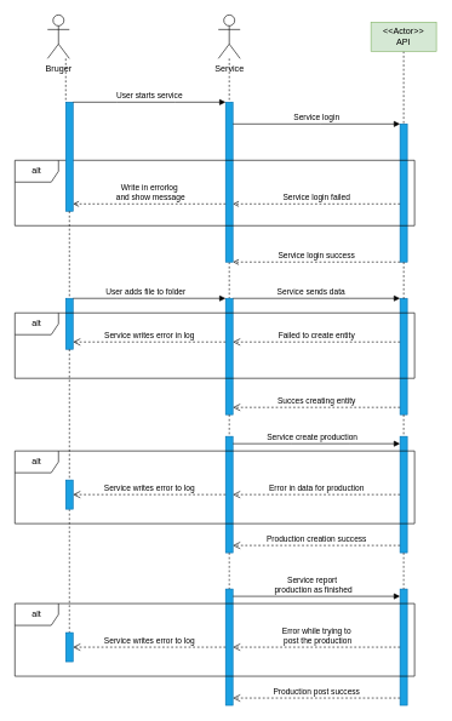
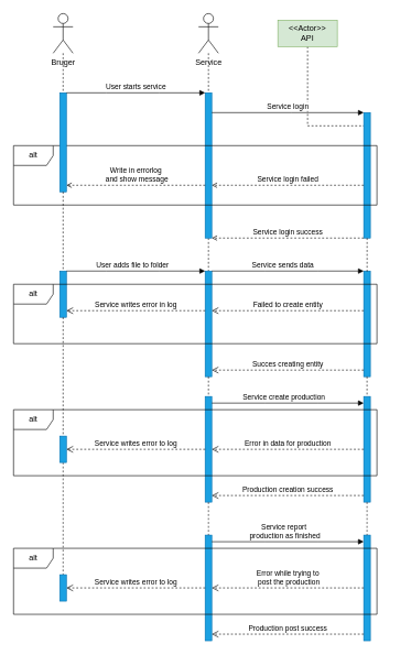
  <mxCell id="0" />
  <mxCell id="1" parent="0" />
  <mxCell id="2" style="edgeStyle=orthogonalEdgeStyle;rounded=0;orthogonalLoop=1;jettySize=auto;html=1;endArrow=none;endFill=0;dashed=1;" parent="1" source="3" target="7" edge="1"><mxGeometry relative="1" as="geometry"><Array as="points"><mxPoint x="315" y="170" /><mxPoint x="315" y="170" /></Array></mxGeometry></mxCell>
  <mxCell id="3" value="Service" style="shape=umlActor;verticalLabelPosition=bottom;verticalAlign=top;html=1;outlineConnect=0;" parent="1" vertex="1"><mxGeometry x="300" y="20" width="30" height="60" as="geometry" /></mxCell>
  <mxCell id="4" style="edgeStyle=orthogonalEdgeStyle;rounded=0;orthogonalLoop=1;jettySize=auto;html=1;dashed=1;endArrow=none;endFill=0;" parent="1" source="5" target="8" edge="1"><mxGeometry relative="1" as="geometry"><Array as="points"><mxPoint x="555" y="190" /><mxPoint x="555" y="190" /></Array></mxGeometry></mxCell>
- <mxCell id="5" value="&amp;lt;&amp;lt;Actor&amp;gt;&amp;gt;&lt;br&gt;API" style="rounded=0;whiteSpace=wrap;html=1;fillColor=#d5e8d4;strokeColor=#82b366;" parent="1" vertex="1"><mxGeometry x="510" y="30" width="90" height="40" as="geometry" /></mxCell>
+ <mxCell id="5" value="&amp;lt;&amp;lt;Actor&amp;gt;&amp;gt;&lt;br&gt;API" style="rounded=0;whiteSpace=wrap;html=1;fillColor=#d5e8d4;strokeColor=#82b366;" parent="1" vertex="1"><mxGeometry x="420" y="30" width="90" height="40" as="geometry" /></mxCell>
  <mxCell id="6" style="edgeStyle=orthogonalEdgeStyle;rounded=0;orthogonalLoop=1;jettySize=auto;html=1;curved=0;endArrow=none;endFill=0;dashed=1;" parent="1" source="7" target="20" edge="1"><mxGeometry relative="1" as="geometry"><Array as="points"><mxPoint x="315" y="450" /><mxPoint x="315" y="450" /></Array></mxGeometry></mxCell>
  <mxCell id="7" value="" style="html=1;points=[[0,0,0,0,5],[0,1,0,0,-5],[1,0,0,0,5],[1,1,0,0,-5]];perimeter=orthogonalPerimeter;outlineConnect=0;targetShapes=umlLifeline;portConstraint=eastwest;newEdgeStyle={&quot;curved&quot;:0,&quot;rounded&quot;:0};fillColor=#1ba1e2;strokeColor=#006EAF;fontColor=#ffffff;" parent="1" vertex="1"><mxGeometry x="310" y="140" width="10" height="220" as="geometry" /></mxCell>
  <mxCell id="8" value="" style="html=1;points=[[0,0,0,0,5],[0,1,0,0,-5],[1,0,0,0,5],[1,1,0,0,-5]];perimeter=orthogonalPerimeter;outlineConnect=0;targetShapes=umlLifeline;portConstraint=eastwest;newEdgeStyle={&quot;curved&quot;:0,&quot;rounded&quot;:0};fillColor=#1ba1e2;strokeColor=#006EAF;fontColor=#ffffff;" parent="1" vertex="1"><mxGeometry x="550" y="170" width="10" height="190" as="geometry" /></mxCell>
  <mxCell id="9" value="Service login" style="html=1;verticalAlign=bottom;endArrow=block;curved=0;rounded=0;" parent="1" source="7" target="8" edge="1"><mxGeometry width="80" relative="1" as="geometry"><mxPoint x="550" y="220" as="sourcePoint" /><mxPoint x="630" y="220" as="targetPoint" /><Array as="points"><mxPoint x="440" y="170" /></Array></mxGeometry></mxCell>
  <mxCell id="10" value="alt" style="shape=umlFrame;whiteSpace=wrap;html=1;pointerEvents=0;" parent="1" vertex="1"><mxGeometry x="20" y="220" width="550" height="90" as="geometry" /></mxCell>
  <mxCell id="11" value="Service login failed" style="html=1;verticalAlign=bottom;endArrow=open;curved=0;rounded=0;dashed=1;endFill=0;" parent="1" source="8" target="7" edge="1"><mxGeometry width="80" relative="1" as="geometry"><mxPoint x="330" y="180" as="sourcePoint" /><mxPoint x="560" y="180" as="targetPoint" /><Array as="points"><mxPoint x="520" y="280" /></Array></mxGeometry></mxCell>
  <mxCell id="12" value="" style="html=1;points=[[0,0,0,0,5],[0,1,0,0,-5],[1,0,0,0,5],[1,1,0,0,-5]];perimeter=orthogonalPerimeter;outlineConnect=0;targetShapes=umlLifeline;portConstraint=eastwest;newEdgeStyle={&quot;curved&quot;:0,&quot;rounded&quot;:0};fillColor=#1ba1e2;strokeColor=#006EAF;fontColor=#ffffff;" parent="1" vertex="1"><mxGeometry x="90" y="140" width="10" height="150" as="geometry" /></mxCell>
  <mxCell id="13" value="User starts service" style="html=1;verticalAlign=bottom;endArrow=block;curved=0;rounded=0;" parent="1" source="12" target="7" edge="1"><mxGeometry width="80" relative="1" as="geometry"><mxPoint x="330" y="180" as="sourcePoint" /><mxPoint x="560" y="180" as="targetPoint" /><Array as="points"><mxPoint x="160" y="140" /><mxPoint x="240" y="140" /></Array></mxGeometry></mxCell>
  <mxCell id="14" value="Write in errorlog&lt;br&gt;&amp;nbsp;and show message" style="html=1;verticalAlign=bottom;endArrow=open;curved=0;rounded=0;dashed=1;endFill=0;" parent="1" edge="1"><mxGeometry width="80" relative="1" as="geometry"><mxPoint x="310" y="280" as="sourcePoint" /><mxPoint x="100" y="280" as="targetPoint" /><Array as="points"><mxPoint x="310" y="280" /></Array></mxGeometry></mxCell>
  <mxCell id="15" value="Service login success" style="html=1;verticalAlign=bottom;endArrow=open;curved=0;rounded=0;dashed=1;endFill=0;" parent="1" edge="1"><mxGeometry width="80" relative="1" as="geometry"><mxPoint x="550" y="360" as="sourcePoint" /><mxPoint x="320" y="360" as="targetPoint" /><Array as="points"><mxPoint x="520" y="360" /></Array></mxGeometry></mxCell>
  <mxCell id="16" style="edgeStyle=orthogonalEdgeStyle;rounded=0;orthogonalLoop=1;jettySize=auto;html=1;curved=0;dashed=1;endArrow=none;endFill=0;" parent="1" source="12" target="17" edge="1"><mxGeometry relative="1" as="geometry"><mxPoint x="390" y="504.5" as="targetPoint" /><mxPoint x="100" y="330" as="sourcePoint" /><Array as="points"><mxPoint x="95" y="400" /><mxPoint x="95" y="400" /></Array></mxGeometry></mxCell>
  <mxCell id="17" value="" style="html=1;points=[[0,0,0,0,5],[0,1,0,0,-5],[1,0,0,0,5],[1,1,0,0,-5]];perimeter=orthogonalPerimeter;outlineConnect=0;targetShapes=umlLifeline;portConstraint=eastwest;newEdgeStyle={&quot;curved&quot;:0,&quot;rounded&quot;:0};fillColor=#1ba1e2;strokeColor=#006EAF;fontColor=#ffffff;" parent="1" vertex="1"><mxGeometry x="90" y="410" width="10" height="70" as="geometry" /></mxCell>
  <mxCell id="18" style="edgeStyle=orthogonalEdgeStyle;rounded=0;orthogonalLoop=1;jettySize=auto;html=1;endArrow=none;endFill=0;dashed=1;" parent="1" source="19" target="12" edge="1"><mxGeometry relative="1" as="geometry"><Array as="points"><mxPoint x="95" y="160" /><mxPoint x="95" y="160" /></Array></mxGeometry></mxCell>
- <mxCell id="19" value="Bruger" style="shape=umlActor;verticalLabelPosition=bottom;verticalAlign=top;html=1;outlineConnect=0;" parent="1" vertex="1"><mxGeometry x="65" y="20" width="30" height="60" as="geometry" /></mxCell>
+ <mxCell id="19" value="Bruger" style="shape=umlActor;verticalLabelPosition=bottom;verticalAlign=top;html=1;outlineConnect=0;" parent="1" vertex="1"><mxGeometry x="80" y="20" width="30" height="60" as="geometry" /></mxCell>
  <mxCell id="20" value="" style="html=1;points=[[0,0,0,0,5],[0,1,0,0,-5],[1,0,0,0,5],[1,1,0,0,-5]];perimeter=orthogonalPerimeter;outlineConnect=0;targetShapes=umlLifeline;portConstraint=eastwest;newEdgeStyle={&quot;curved&quot;:0,&quot;rounded&quot;:0};fillColor=#1ba1e2;strokeColor=#006EAF;fontColor=#ffffff;" parent="1" vertex="1"><mxGeometry x="310" y="410" width="10" height="160" as="geometry" /></mxCell>
  <mxCell id="21" value="" style="html=1;points=[[0,0,0,0,5],[0,1,0,0,-5],[1,0,0,0,5],[1,1,0,0,-5]];perimeter=orthogonalPerimeter;outlineConnect=0;targetShapes=umlLifeline;portConstraint=eastwest;newEdgeStyle={&quot;curved&quot;:0,&quot;rounded&quot;:0};fillColor=#1ba1e2;strokeColor=#006EAF;fontColor=#ffffff;" parent="1" vertex="1"><mxGeometry x="550" y="410" width="10" height="160" as="geometry" /></mxCell>
  <mxCell id="22" style="edgeStyle=orthogonalEdgeStyle;rounded=0;orthogonalLoop=1;jettySize=auto;html=1;curved=0;entryX=0.507;entryY=0.004;entryDx=0;entryDy=0;entryPerimeter=0;endArrow=none;endFill=0;dashed=1;" parent="1" source="8" target="21" edge="1"><mxGeometry relative="1" as="geometry"><Array as="points"><mxPoint x="555" y="330" /><mxPoint x="555" y="330" /></Array></mxGeometry></mxCell>
  <mxCell id="23" value="User adds file to folder" style="html=1;verticalAlign=bottom;endArrow=block;curved=0;rounded=0;" parent="1" edge="1"><mxGeometry x="-0.048" width="80" relative="1" as="geometry"><mxPoint x="100" y="410" as="sourcePoint" /><mxPoint x="310" y="410" as="targetPoint" /><Array as="points"><mxPoint x="160" y="410" /><mxPoint x="240" y="410" /></Array><mxPoint as="offset" /></mxGeometry></mxCell>
  <mxCell id="24" value="Service sends data&amp;nbsp;" style="html=1;verticalAlign=bottom;endArrow=block;curved=0;rounded=0;" parent="1" source="20" edge="1"><mxGeometry x="-0.048" width="80" relative="1" as="geometry"><mxPoint x="340" y="410" as="sourcePoint" /><mxPoint x="550" y="410" as="targetPoint" /><Array as="points"><mxPoint x="400" y="410" /><mxPoint x="480" y="410" /></Array><mxPoint as="offset" /></mxGeometry></mxCell>
  <mxCell id="25" value="Failed to create entity" style="html=1;verticalAlign=bottom;endArrow=open;dashed=1;endSize=8;curved=0;rounded=0;" parent="1" edge="1"><mxGeometry relative="1" as="geometry"><mxPoint x="550" y="470" as="sourcePoint" /><mxPoint x="320" y="470" as="targetPoint" /></mxGeometry></mxCell>
  <mxCell id="26" value="alt" style="shape=umlFrame;whiteSpace=wrap;html=1;pointerEvents=0;" parent="1" vertex="1"><mxGeometry x="20" y="430" width="550" height="90" as="geometry" /></mxCell>
  <mxCell id="27" value="Service writes error in log" style="html=1;verticalAlign=bottom;endArrow=open;dashed=1;endSize=8;curved=0;rounded=0;" parent="1" edge="1"><mxGeometry relative="1" as="geometry"><mxPoint x="310" y="470" as="sourcePoint" /><mxPoint x="100" y="470" as="targetPoint" /></mxGeometry></mxCell>
  <mxCell id="28" value="Succes creating entity" style="html=1;verticalAlign=bottom;endArrow=open;dashed=1;endSize=8;curved=0;rounded=0;" parent="1" edge="1"><mxGeometry relative="1" as="geometry"><mxPoint x="550" y="560" as="sourcePoint" /><mxPoint x="320" y="560" as="targetPoint" /></mxGeometry></mxCell>
  <mxCell id="29" value="" style="html=1;points=[[0,0,0,0,5],[0,1,0,0,-5],[1,0,0,0,5],[1,1,0,0,-5]];perimeter=orthogonalPerimeter;outlineConnect=0;targetShapes=umlLifeline;portConstraint=eastwest;newEdgeStyle={&quot;curved&quot;:0,&quot;rounded&quot;:0};fillColor=#1ba1e2;strokeColor=#006EAF;fontColor=#ffffff;" parent="1" vertex="1"><mxGeometry x="310" y="600" width="10" height="160" as="geometry" /></mxCell>
  <mxCell id="30" style="edgeStyle=orthogonalEdgeStyle;rounded=0;orthogonalLoop=1;jettySize=auto;html=1;curved=0;endArrow=none;endFill=0;dashed=1;" parent="1" source="20" target="29" edge="1"><mxGeometry relative="1" as="geometry"><mxPoint x="325" y="370" as="sourcePoint" /><mxPoint x="325" y="420" as="targetPoint" /><Array as="points"><mxPoint x="315" y="550" /><mxPoint x="315" y="550" /></Array></mxGeometry></mxCell>
  <mxCell id="31" value="Service create production" style="html=1;verticalAlign=bottom;endArrow=block;curved=0;rounded=0;" parent="1" edge="1"><mxGeometry x="-0.048" width="80" relative="1" as="geometry"><mxPoint x="320" y="610" as="sourcePoint" /><mxPoint x="550" y="610" as="targetPoint" /><Array as="points"><mxPoint x="400" y="610" /><mxPoint x="480" y="610" /></Array><mxPoint as="offset" /></mxGeometry></mxCell>
  <mxCell id="32" value="" style="html=1;points=[[0,0,0,0,5],[0,1,0,0,-5],[1,0,0,0,5],[1,1,0,0,-5]];perimeter=orthogonalPerimeter;outlineConnect=0;targetShapes=umlLifeline;portConstraint=eastwest;newEdgeStyle={&quot;curved&quot;:0,&quot;rounded&quot;:0};fillColor=#1ba1e2;strokeColor=#006EAF;fontColor=#ffffff;" parent="1" vertex="1"><mxGeometry x="550" y="600" width="10" height="160" as="geometry" /></mxCell>
  <mxCell id="33" style="edgeStyle=orthogonalEdgeStyle;rounded=0;orthogonalLoop=1;jettySize=auto;html=1;curved=0;endArrow=none;endFill=0;dashed=1;" parent="1" source="21" target="32" edge="1"><mxGeometry relative="1" as="geometry"><mxPoint x="325" y="580" as="sourcePoint" /><mxPoint x="325" y="610" as="targetPoint" /><Array as="points"><mxPoint x="555" y="590" /><mxPoint x="555" y="590" /></Array></mxGeometry></mxCell>
  <mxCell id="34" value="Error in data for production" style="html=1;verticalAlign=bottom;endArrow=open;dashed=1;endSize=8;curved=0;rounded=0;" parent="1" source="32" target="29" edge="1"><mxGeometry relative="1" as="geometry"><mxPoint x="550" y="670" as="sourcePoint" /><mxPoint x="320" y="670" as="targetPoint" /></mxGeometry></mxCell>
  <mxCell id="35" value="alt" style="shape=umlFrame;whiteSpace=wrap;html=1;pointerEvents=0;" parent="1" vertex="1"><mxGeometry x="20" y="620" width="550" height="100" as="geometry" /></mxCell>
  <mxCell id="36" value="Production creation success" style="html=1;verticalAlign=bottom;endArrow=open;dashed=1;endSize=8;curved=0;rounded=0;" parent="1" edge="1"><mxGeometry relative="1" as="geometry"><mxPoint x="550" y="750" as="sourcePoint" /><mxPoint x="320" y="750" as="targetPoint" /></mxGeometry></mxCell>
  <mxCell id="37" style="edgeStyle=orthogonalEdgeStyle;rounded=0;orthogonalLoop=1;jettySize=auto;html=1;curved=0;strokeColor=#121212;fontColor=#FFFFFF;dashed=1;endArrow=none;endFill=0;" parent="1" source="38" target="47" edge="1"><mxGeometry relative="1" as="geometry"><Array as="points"><mxPoint x="95" y="730" /><mxPoint x="95" y="730" /></Array></mxGeometry></mxCell>
  <mxCell id="38" value="" style="html=1;points=[[0,0,0,0,5],[0,1,0,0,-5],[1,0,0,0,5],[1,1,0,0,-5]];perimeter=orthogonalPerimeter;outlineConnect=0;targetShapes=umlLifeline;portConstraint=eastwest;newEdgeStyle={&quot;curved&quot;:0,&quot;rounded&quot;:0};fillColor=#1ba1e2;strokeColor=#006EAF;fontColor=#ffffff;" parent="1" vertex="1"><mxGeometry x="90" y="660" width="10" height="40" as="geometry" /></mxCell>
  <mxCell id="39" style="edgeStyle=orthogonalEdgeStyle;rounded=0;orthogonalLoop=1;jettySize=auto;html=1;curved=0;dashed=1;endArrow=none;endFill=0;" parent="1" source="17" target="38" edge="1"><mxGeometry relative="1" as="geometry"><mxPoint x="105" y="420" as="targetPoint" /><mxPoint x="105" y="300" as="sourcePoint" /><Array as="points"><mxPoint x="95" y="560" /><mxPoint x="95" y="560" /></Array></mxGeometry></mxCell>
  <mxCell id="40" value="Service writes error to log" style="html=1;verticalAlign=bottom;endArrow=open;dashed=1;endSize=8;curved=0;rounded=0;" parent="1" source="29" target="38" edge="1"><mxGeometry relative="1" as="geometry"><mxPoint x="290" y="680" as="sourcePoint" /><mxPoint x="130" y="680" as="targetPoint" /></mxGeometry></mxCell>
  <mxCell id="41" value="" style="html=1;points=[[0,0,0,0,5],[0,1,0,0,-5],[1,0,0,0,5],[1,1,0,0,-5]];perimeter=orthogonalPerimeter;outlineConnect=0;targetShapes=umlLifeline;portConstraint=eastwest;newEdgeStyle={&quot;curved&quot;:0,&quot;rounded&quot;:0};fillColor=#1ba1e2;strokeColor=#006EAF;fontColor=#ffffff;" parent="1" vertex="1"><mxGeometry x="310" y="810" width="10" height="160" as="geometry" /></mxCell>
  <mxCell id="42" value="Service report&lt;br&gt;&amp;nbsp;production as finished" style="html=1;verticalAlign=bottom;endArrow=block;curved=0;rounded=0;" parent="1" edge="1"><mxGeometry x="-0.048" width="80" relative="1" as="geometry"><mxPoint x="320" y="820" as="sourcePoint" /><mxPoint x="550" y="820" as="targetPoint" /><Array as="points"><mxPoint x="400" y="820" /><mxPoint x="480" y="820" /></Array><mxPoint as="offset" /></mxGeometry></mxCell>
  <mxCell id="43" value="" style="html=1;points=[[0,0,0,0,5],[0,1,0,0,-5],[1,0,0,0,5],[1,1,0,0,-5]];perimeter=orthogonalPerimeter;outlineConnect=0;targetShapes=umlLifeline;portConstraint=eastwest;newEdgeStyle={&quot;curved&quot;:0,&quot;rounded&quot;:0};fillColor=#1ba1e2;strokeColor=#006EAF;fontColor=#ffffff;" parent="1" vertex="1"><mxGeometry x="550" y="810" width="10" height="160" as="geometry" /></mxCell>
  <mxCell id="44" value="Error while trying to&lt;br&gt;&amp;nbsp;post the production" style="html=1;verticalAlign=bottom;endArrow=open;dashed=1;endSize=8;curved=0;rounded=0;" parent="1" source="43" target="41" edge="1"><mxGeometry relative="1" as="geometry"><mxPoint x="550" y="880" as="sourcePoint" /><mxPoint x="320" y="880" as="targetPoint" /></mxGeometry></mxCell>
  <mxCell id="45" value="alt" style="shape=umlFrame;whiteSpace=wrap;html=1;pointerEvents=0;" parent="1" vertex="1"><mxGeometry x="20" y="830" width="550" height="100" as="geometry" /></mxCell>
  <mxCell id="46" value="Production post success" style="html=1;verticalAlign=bottom;endArrow=open;dashed=1;endSize=8;curved=0;rounded=0;" parent="1" edge="1"><mxGeometry relative="1" as="geometry"><mxPoint x="550" y="960" as="sourcePoint" /><mxPoint x="320" y="960" as="targetPoint" /></mxGeometry></mxCell>
  <mxCell id="47" value="" style="html=1;points=[[0,0,0,0,5],[0,1,0,0,-5],[1,0,0,0,5],[1,1,0,0,-5]];perimeter=orthogonalPerimeter;outlineConnect=0;targetShapes=umlLifeline;portConstraint=eastwest;newEdgeStyle={&quot;curved&quot;:0,&quot;rounded&quot;:0};fillColor=#1ba1e2;strokeColor=#006EAF;fontColor=#ffffff;" parent="1" vertex="1"><mxGeometry x="90" y="870" width="10" height="40" as="geometry" /></mxCell>
  <mxCell id="48" value="Service writes error to log" style="html=1;verticalAlign=bottom;endArrow=open;dashed=1;endSize=8;curved=0;rounded=0;" parent="1" source="41" target="47" edge="1"><mxGeometry relative="1" as="geometry"><mxPoint x="290" y="890" as="sourcePoint" /><mxPoint x="130" y="890" as="targetPoint" /></mxGeometry></mxCell>
  <mxCell id="49" style="edgeStyle=orthogonalEdgeStyle;rounded=0;orthogonalLoop=1;jettySize=auto;html=1;curved=0;strokeColor=#121212;fontColor=#FFFFFF;dashed=1;endArrow=none;endFill=0;" parent="1" source="29" target="41" edge="1"><mxGeometry relative="1" as="geometry"><mxPoint x="105" y="710" as="sourcePoint" /><mxPoint x="105" y="880" as="targetPoint" /><Array as="points"><mxPoint x="320" y="820" /><mxPoint x="320" y="820" /></Array></mxGeometry></mxCell>
  <mxCell id="50" style="edgeStyle=orthogonalEdgeStyle;rounded=0;orthogonalLoop=1;jettySize=auto;html=1;curved=0;strokeColor=#121212;fontColor=#FFFFFF;dashed=1;endArrow=none;endFill=0;" parent="1" source="32" target="43" edge="1"><mxGeometry relative="1" as="geometry"><mxPoint x="325" y="770" as="sourcePoint" /><mxPoint x="325" y="820" as="targetPoint" /><Array as="points"><mxPoint x="560" y="860" /><mxPoint x="560" y="860" /></Array></mxGeometry></mxCell>
